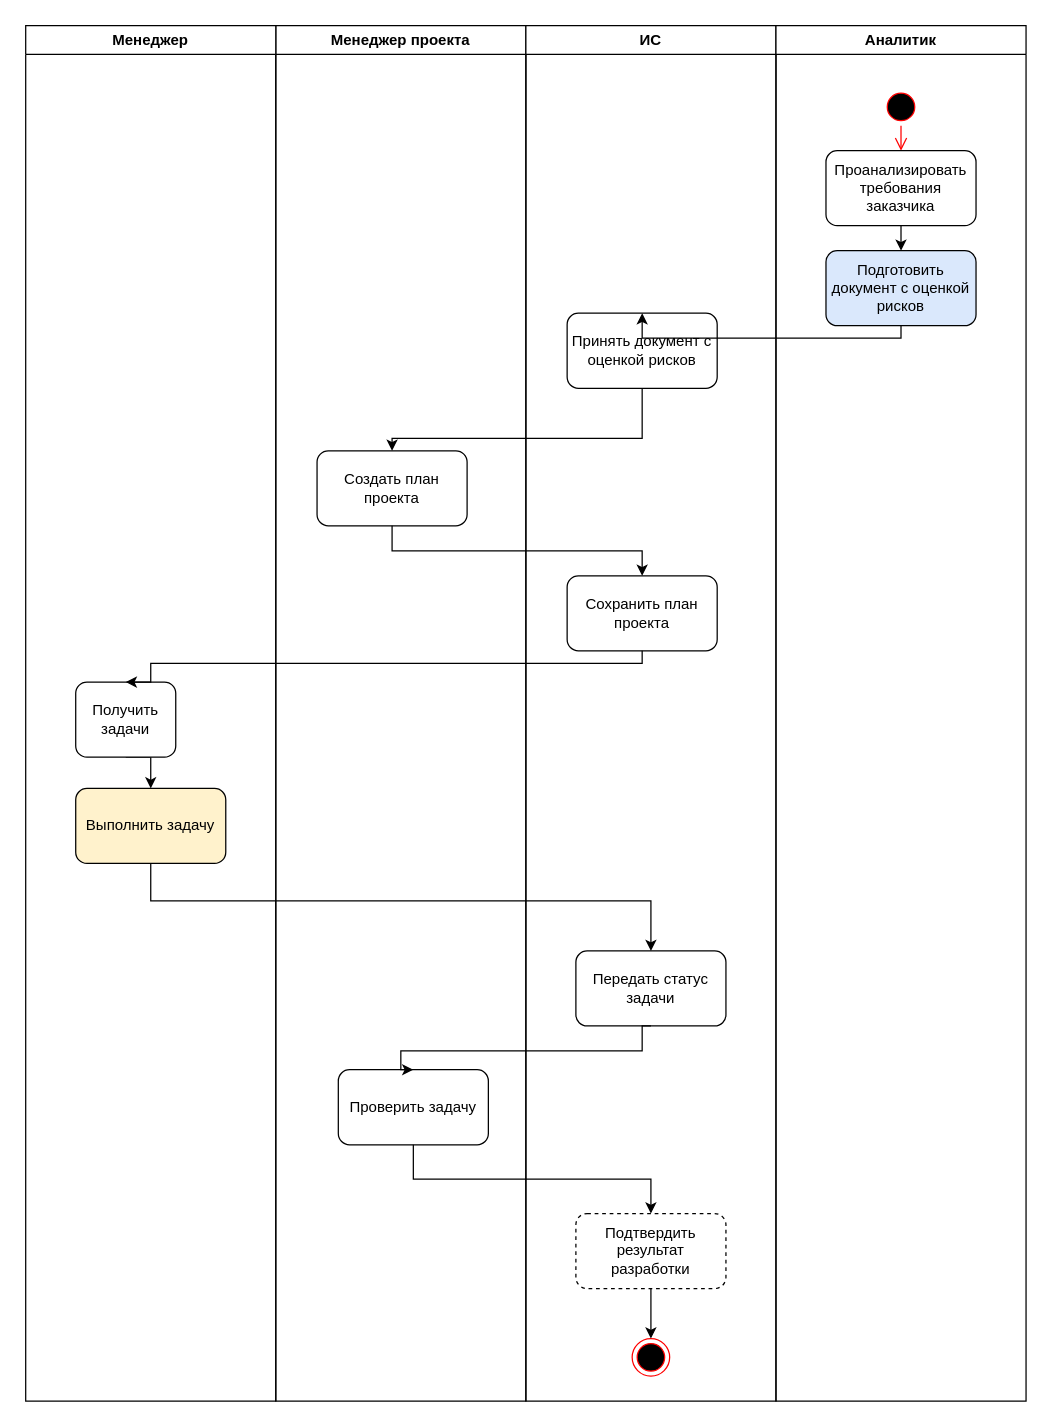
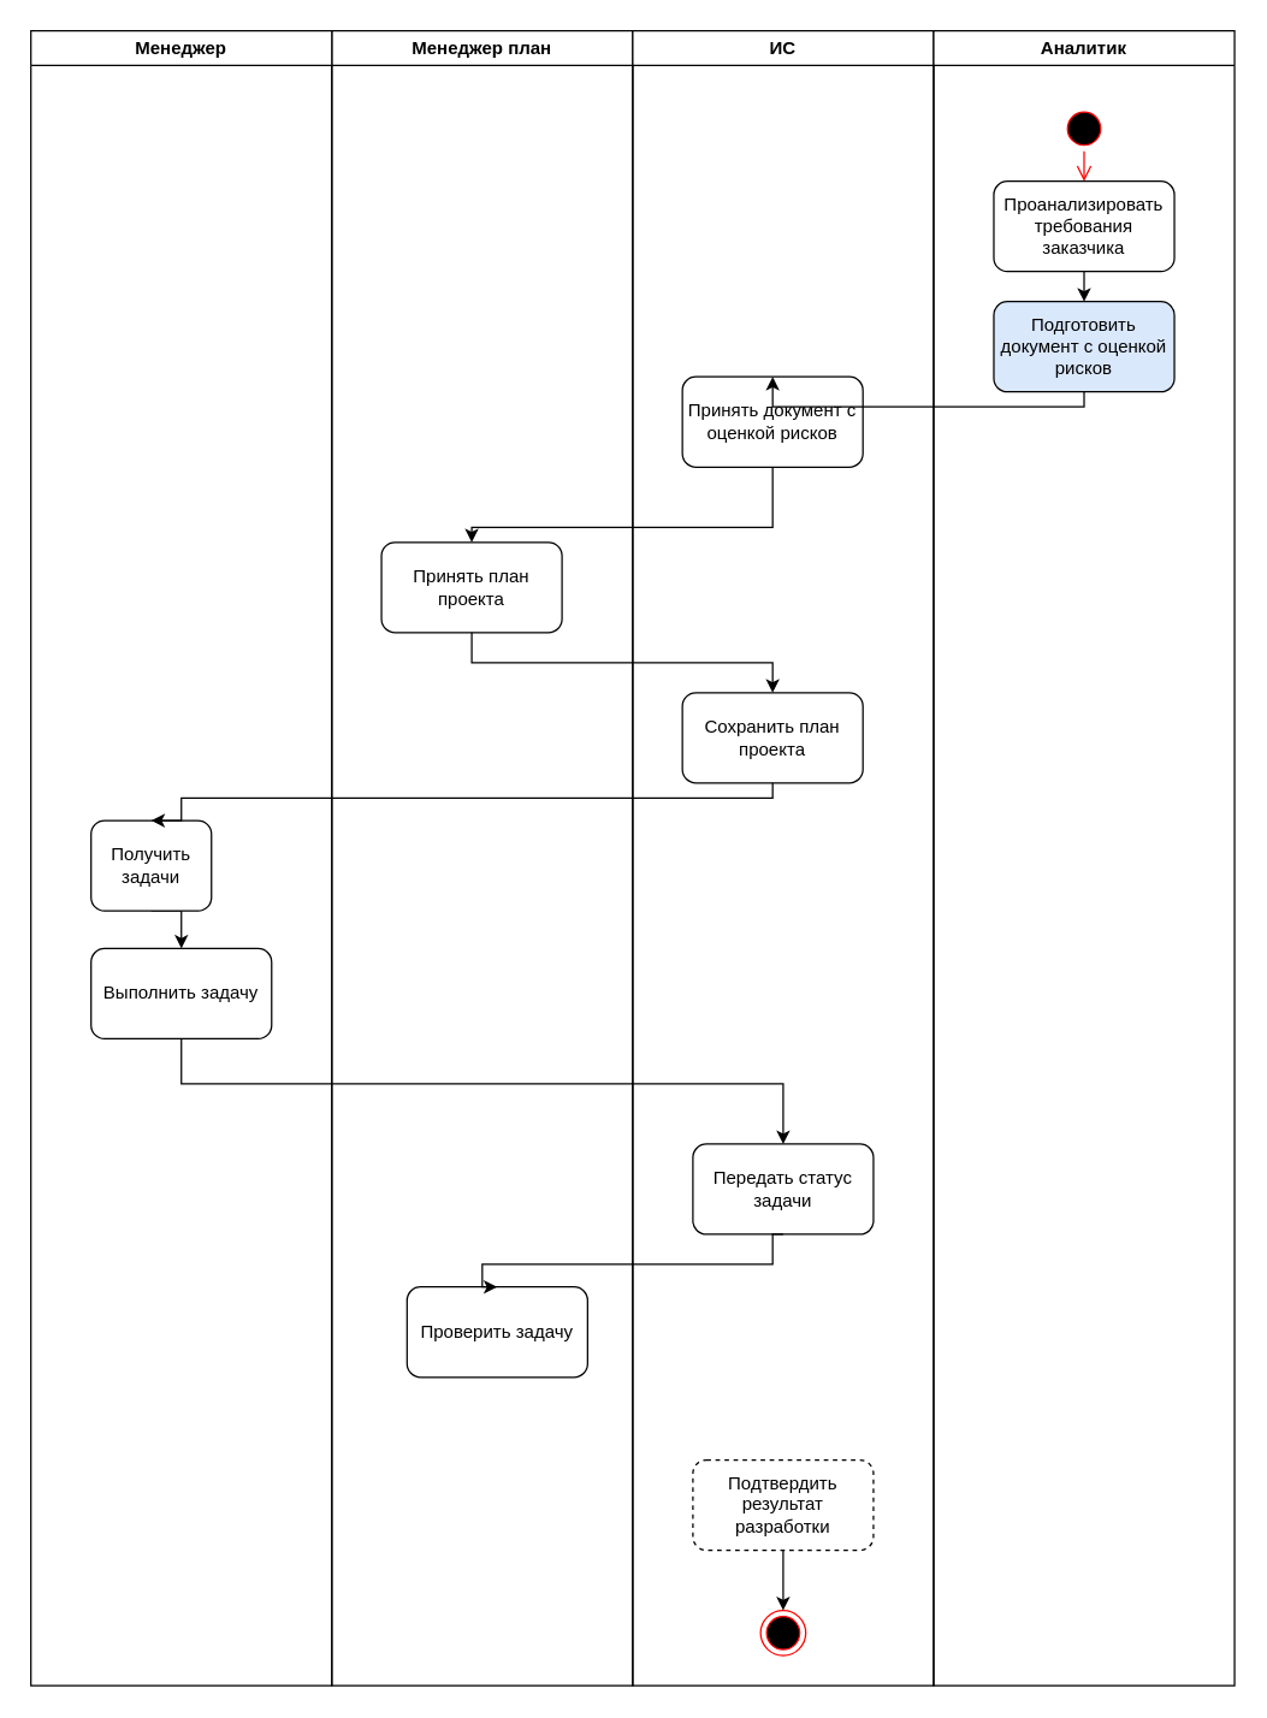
  <mxCell id="0" />
  <mxCell id="1" parent="0" />
- <mxCell id="2" value="Менеджер проекта" style="swimlane;whiteSpace=wrap;html=1;" vertex="1" parent="1"><mxGeometry x="220" y="20" width="200" height="1100" as="geometry" /></mxCell>
- <mxCell id="3" value="Создать план проекта" style="rounded=1;whiteSpace=wrap;html=1;" vertex="1" parent="2"><mxGeometry x="33" y="340" width="120" height="60" as="geometry" /></mxCell>
+ <mxCell id="2" value="Менеджер план" style="swimlane;whiteSpace=wrap;html=1;" vertex="1" parent="1"><mxGeometry x="220" y="20" width="200" height="1100" as="geometry" /></mxCell>
+ <mxCell id="3" value="Принять план проекта" style="rounded=1;whiteSpace=wrap;html=1;" vertex="1" parent="2"><mxGeometry x="33" y="340" width="120" height="60" as="geometry" /></mxCell>
  <mxCell id="4" value="Проверить задачу" style="rounded=1;whiteSpace=wrap;html=1;" vertex="1" parent="2"><mxGeometry x="50" y="835" width="120" height="60" as="geometry" /></mxCell>
  <mxCell id="5" value="ИС" style="swimlane;whiteSpace=wrap;html=1;" vertex="1" parent="1"><mxGeometry x="420" y="20" width="200" height="1100" as="geometry" /></mxCell>
  <mxCell id="6" value="Принять документ с оценкой рисков" style="rounded=1;whiteSpace=wrap;html=1;" vertex="1" parent="5"><mxGeometry x="33" y="230" width="120" height="60" as="geometry" /></mxCell>
  <mxCell id="7" value="Сохранить план проекта" style="rounded=1;whiteSpace=wrap;html=1;" vertex="1" parent="5"><mxGeometry x="33" y="440" width="120" height="60" as="geometry" /></mxCell>
  <mxCell id="8" value="Передать статус задачи" style="rounded=1;whiteSpace=wrap;html=1;" vertex="1" parent="5"><mxGeometry x="40" y="740" width="120" height="60" as="geometry" /></mxCell>
  <mxCell id="9" value="" style="ellipse;html=1;shape=endState;fillColor=#000000;strokeColor=#ff0000;" vertex="1" parent="5"><mxGeometry x="85" y="1050" width="30" height="30" as="geometry" /></mxCell>
  <mxCell id="10" style="edgeStyle=orthogonalEdgeStyle;rounded=0;orthogonalLoop=1;jettySize=auto;html=1;exitX=0.5;exitY=1;exitDx=0;exitDy=0;entryX=0.5;entryY=0;entryDx=0;entryDy=0;" edge="1" parent="5" source="11" target="9"><mxGeometry relative="1" as="geometry" /></mxCell>
  <mxCell id="11" value="Подтвердить результат разработки" style="rounded=1;whiteSpace=wrap;html=1;dashed=1;" vertex="1" parent="5"><mxGeometry x="40" y="950" width="120" height="60" as="geometry" /></mxCell>
  <mxCell id="12" value="Менеджер" style="swimlane;whiteSpace=wrap;html=1;" vertex="1" parent="1"><mxGeometry x="20" y="20" width="200" height="1100" as="geometry" /></mxCell>
  <mxCell id="13" style="edgeStyle=orthogonalEdgeStyle;rounded=0;orthogonalLoop=1;jettySize=auto;html=1;exitX=0.5;exitY=1;exitDx=0;exitDy=0;entryX=0.5;entryY=0;entryDx=0;entryDy=0;" edge="1" parent="12" source="14" target="15"><mxGeometry relative="1" as="geometry" /></mxCell>
  <mxCell id="14" value="Получить задачи" style="rounded=1;whiteSpace=wrap;html=1;" vertex="1" parent="12"><mxGeometry x="40" y="525" width="80" height="60" as="geometry" /></mxCell>
- <mxCell id="15" value="Выполнить задачу" style="rounded=1;whiteSpace=wrap;html=1;fillColor=#fff2cc;" vertex="1" parent="12"><mxGeometry x="40" y="610" width="120" height="60" as="geometry" /></mxCell>
+ <mxCell id="15" value="Выполнить задачу" style="rounded=1;whiteSpace=wrap;html=1;" vertex="1" parent="12"><mxGeometry x="40" y="610" width="120" height="60" as="geometry" /></mxCell>
  <mxCell id="16" value="Аналитик" style="swimlane;whiteSpace=wrap;html=1;" vertex="1" parent="1"><mxGeometry x="620" y="20" width="200" height="1100" as="geometry" /></mxCell>
  <mxCell id="17" value="" style="ellipse;html=1;shape=startState;fillColor=#000000;strokeColor=#ff0000;" vertex="1" parent="16"><mxGeometry x="85" y="50" width="30" height="30" as="geometry" /></mxCell>
  <mxCell id="18" value="" style="edgeStyle=orthogonalEdgeStyle;html=1;verticalAlign=bottom;endArrow=open;endSize=8;strokeColor=#ff0000;rounded=0;entryX=0.5;entryY=0;entryDx=0;entryDy=0;" edge="1" parent="16" source="17" target="20"><mxGeometry relative="1" as="geometry"><mxPoint x="100" y="120" as="targetPoint" /></mxGeometry></mxCell>
  <mxCell id="19" style="edgeStyle=orthogonalEdgeStyle;rounded=0;orthogonalLoop=1;jettySize=auto;html=1;exitX=0.5;exitY=1;exitDx=0;exitDy=0;entryX=0.5;entryY=0;entryDx=0;entryDy=0;" edge="1" parent="16" source="20" target="21"><mxGeometry relative="1" as="geometry" /></mxCell>
  <mxCell id="20" value="Проанализировать требования заказчика" style="rounded=1;whiteSpace=wrap;html=1;" vertex="1" parent="16"><mxGeometry x="40" y="100" width="120" height="60" as="geometry" /></mxCell>
  <mxCell id="21" value="Подготовить документ с оценкой рисков" style="rounded=1;whiteSpace=wrap;html=1;fillColor=#dae8fc;" vertex="1" parent="16"><mxGeometry x="40" y="180" width="120" height="60" as="geometry" /></mxCell>
  <mxCell id="22" style="edgeStyle=orthogonalEdgeStyle;rounded=0;orthogonalLoop=1;jettySize=auto;html=1;exitX=0.5;exitY=1;exitDx=0;exitDy=0;entryX=0.5;entryY=0;entryDx=0;entryDy=0;" edge="1" parent="1" source="6" target="3"><mxGeometry relative="1" as="geometry"><Array as="points"><mxPoint x="513" y="350" /><mxPoint x="313" y="350" /></Array></mxGeometry></mxCell>
  <mxCell id="23" style="edgeStyle=orthogonalEdgeStyle;rounded=0;orthogonalLoop=1;jettySize=auto;html=1;exitX=0.5;exitY=1;exitDx=0;exitDy=0;entryX=0.5;entryY=0;entryDx=0;entryDy=0;" edge="1" parent="1" source="3" target="7"><mxGeometry relative="1" as="geometry"><Array as="points"><mxPoint x="313" y="440" /><mxPoint x="513" y="440" /></Array></mxGeometry></mxCell>
  <mxCell id="24" style="edgeStyle=orthogonalEdgeStyle;rounded=0;orthogonalLoop=1;jettySize=auto;html=1;exitX=0.5;exitY=1;exitDx=0;exitDy=0;entryX=0.5;entryY=0;entryDx=0;entryDy=0;" edge="1" parent="1" source="7" target="14"><mxGeometry relative="1" as="geometry"><Array as="points"><mxPoint x="513" y="530" /><mxPoint x="120" y="530" /></Array></mxGeometry></mxCell>
  <mxCell id="25" style="edgeStyle=orthogonalEdgeStyle;rounded=0;orthogonalLoop=1;jettySize=auto;html=1;exitX=0.5;exitY=1;exitDx=0;exitDy=0;entryX=0.5;entryY=0;entryDx=0;entryDy=0;" edge="1" parent="1" source="15" target="8"><mxGeometry relative="1" as="geometry"><Array as="points"><mxPoint x="120" y="720" /><mxPoint x="520" y="720" /></Array></mxGeometry></mxCell>
  <mxCell id="26" style="edgeStyle=orthogonalEdgeStyle;rounded=0;orthogonalLoop=1;jettySize=auto;html=1;exitX=0.5;exitY=1;exitDx=0;exitDy=0;entryX=0.5;entryY=0;entryDx=0;entryDy=0;" edge="1" parent="1" source="8" target="4"><mxGeometry relative="1" as="geometry"><Array as="points"><mxPoint x="513" y="820" /><mxPoint x="513" y="840" /><mxPoint x="320" y="840" /></Array></mxGeometry></mxCell>
  <mxCell id="27" style="edgeStyle=orthogonalEdgeStyle;rounded=0;orthogonalLoop=1;jettySize=auto;html=1;exitX=0.5;exitY=1;exitDx=0;exitDy=0;entryX=0.5;entryY=0;entryDx=0;entryDy=0;" edge="1" parent="1" source="21" target="6"><mxGeometry relative="1" as="geometry"><Array as="points"><mxPoint x="720" y="270" /><mxPoint x="513" y="270" /></Array></mxGeometry></mxCell>
- <mxCell id="28" style="edgeStyle=orthogonalEdgeStyle;rounded=0;orthogonalLoop=1;jettySize=auto;html=1;exitX=0.5;exitY=1;exitDx=0;exitDy=0;entryX=0.5;entryY=0;entryDx=0;entryDy=0;" edge="1" parent="1" source="4" target="11"><mxGeometry relative="1" as="geometry" /></mxCell>
